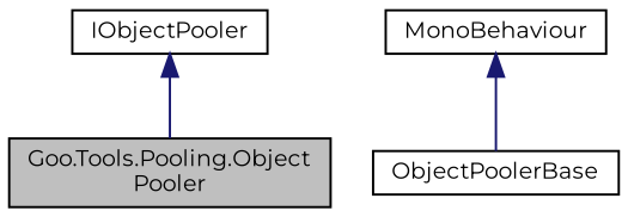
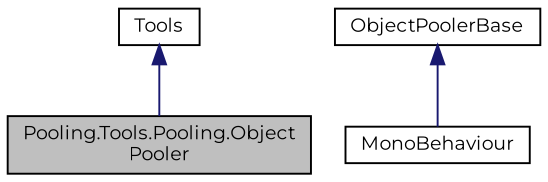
  digraph {
    fontname=Montserrat
    node [color=black fillcolor=white fontname=Montserrat fontsize=10 shape=record style=filled]
    edge [color=midnightblue dir=back fontname=Montserrat fontsize=10 labelfontname=Calibrii labelfontsize=10 style=solid]
-   n1 [fillcolor=grey75 fontcolor=black height=0.2 label="Goo.Tools.Pooling.Object\lPooler" width=0.4]
+   n1 [fillcolor=grey75 fontcolor=black height=0.2 label="Pooling.Tools.Pooling.Object\lPooler" width=0.4]
    n2 [height=0.2 label=ObjectPoolerBase width=0.4]
    n3 [height=0.2 label=MonoBehaviour width=0.4]
-   n4 [height=0.2 label=IObjectPooler width=0.4]
-   n3 -> n2
+   n4 [height=0.2 label=Tools width=0.4]
+   n2 -> n3
    n4 -> n1
  }
